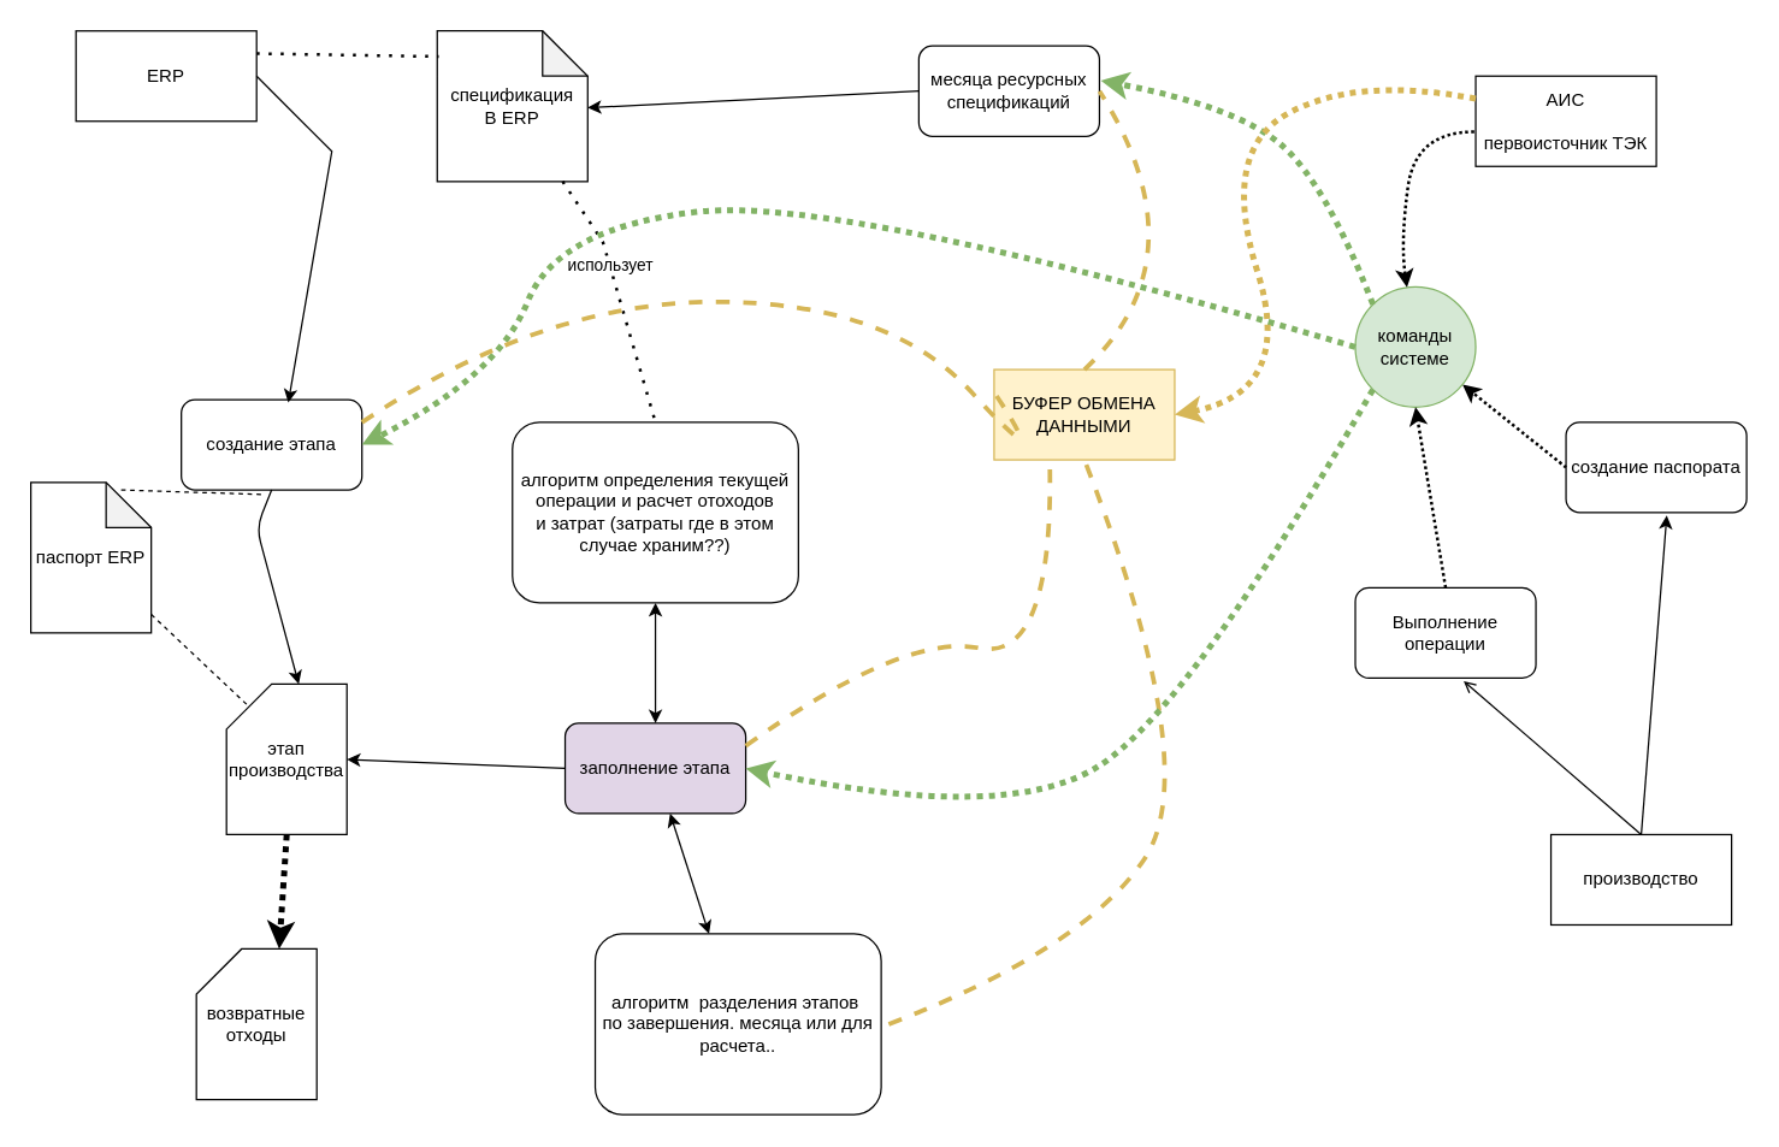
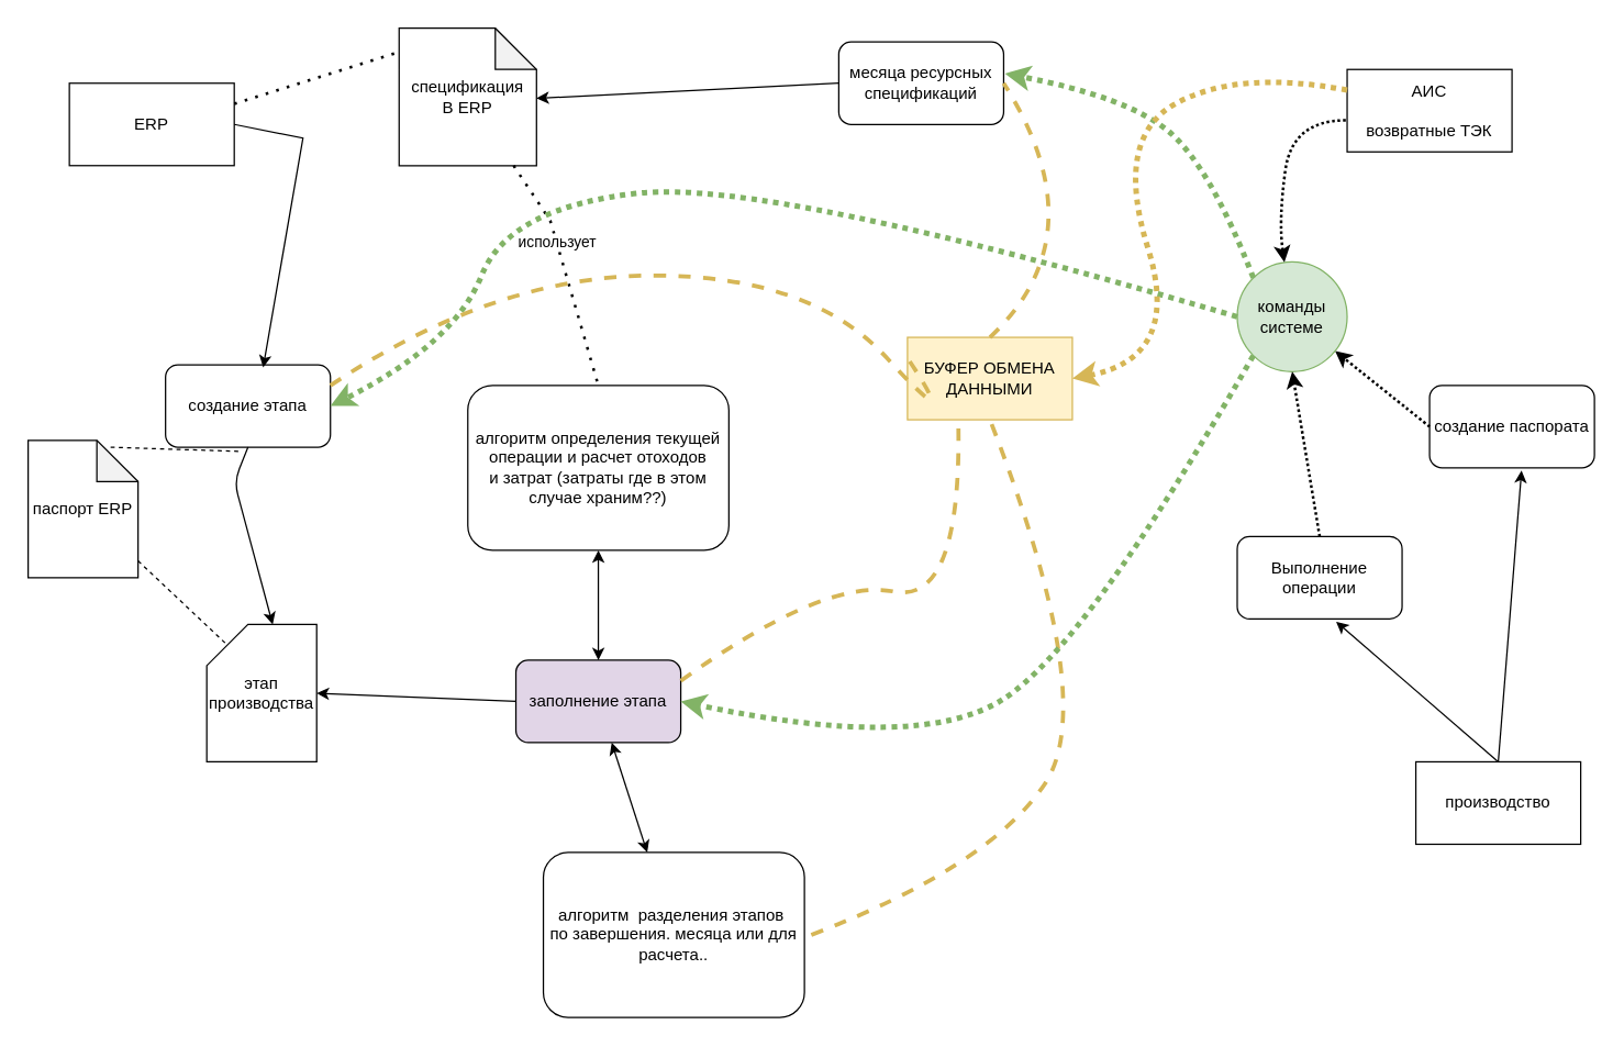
  <mxCell id="0" />
  <mxCell id="1" parent="0" />
- <mxCell id="2" value="АИС&lt;br&gt;&lt;br&gt;первоисточник ТЭК" style="rounded=0;whiteSpace=wrap;html=1;" vertex="1" parent="1"><mxGeometry x="980" y="50" width="120" height="60" as="geometry" /></mxCell>
- <mxCell id="3" value="ERP" style="rounded=0;whiteSpace=wrap;html=1;" vertex="1" parent="1"><mxGeometry x="50" y="20" width="120" height="60" as="geometry" /></mxCell>
+ <mxCell id="2" value="АИС&lt;br&gt;&lt;br&gt;возвратные ТЭК" style="rounded=0;whiteSpace=wrap;html=1;" vertex="1" parent="1"><mxGeometry x="980" y="50" width="120" height="60" as="geometry" /></mxCell>
+ <mxCell id="3" value="ERP" style="rounded=0;whiteSpace=wrap;html=1;" vertex="1" parent="1"><mxGeometry x="50" y="60" width="120" height="60" as="geometry" /></mxCell>
  <mxCell id="4" value="спецификация&lt;br&gt;В ERP" style="shape=note;whiteSpace=wrap;html=1;backgroundOutline=1;darkOpacity=0.05;" vertex="1" parent="1"><mxGeometry x="290" y="20" width="100" height="100" as="geometry" /></mxCell>
  <mxCell id="5" value="производство" style="rounded=0;whiteSpace=wrap;html=1;" vertex="1" parent="1"><mxGeometry x="1030" y="554" width="120" height="60" as="geometry" /></mxCell>
  <mxCell id="6" value="заполнение этапа" style="rounded=1;whiteSpace=wrap;html=1;fillColor=#e1d5e7;" vertex="1" parent="1"><mxGeometry x="375" y="480" width="120" height="60" as="geometry" /></mxCell>
  <mxCell id="7" value="" style="endArrow=none;dashed=1;html=1;dashPattern=1 3;strokeWidth=2;rounded=0;entryX=0.5;entryY=0;entryDx=0;entryDy=0;" edge="1" parent="1" source="4" target="20"><mxGeometry width="50" height="50" relative="1" as="geometry"><mxPoint x="240" y="440" as="sourcePoint" /><mxPoint x="510" y="250" as="targetPoint" /><Array as="points"><mxPoint x="400" y="160" /></Array></mxGeometry></mxCell>
  <mxCell id="8" value="использует" style="edgeLabel;html=1;align=center;verticalAlign=middle;resizable=0;points=[];" vertex="1" connectable="0" parent="7"><mxGeometry x="-0.258" relative="1" as="geometry"><mxPoint as="offset" /></mxGeometry></mxCell>
  <mxCell id="9" value="этап производства" style="shape=card;whiteSpace=wrap;html=1;" vertex="1" parent="1"><mxGeometry x="150" y="454" width="80" height="100" as="geometry" /></mxCell>
  <mxCell id="10" value="" style="endArrow=classic;html=1;rounded=0;exitX=0;exitY=0.5;exitDx=0;exitDy=0;entryX=1;entryY=0.5;entryDx=0;entryDy=0;entryPerimeter=0;" edge="1" parent="1" source="6" target="9"><mxGeometry width="50" height="50" relative="1" as="geometry"><mxPoint x="310" y="584" as="sourcePoint" /><mxPoint x="360" y="534" as="targetPoint" /></mxGeometry></mxCell>
  <mxCell id="11" value="месяца ресурсных спецификаций" style="rounded=1;whiteSpace=wrap;html=1;" vertex="1" parent="1"><mxGeometry x="610" y="30" width="120" height="60" as="geometry" /></mxCell>
  <mxCell id="12" value="" style="endArrow=classic;html=1;rounded=0;exitX=0;exitY=0.5;exitDx=0;exitDy=0;entryX=1;entryY=0.51;entryDx=0;entryDy=0;entryPerimeter=0;" edge="1" parent="1" source="11" target="4"><mxGeometry width="50" height="50" relative="1" as="geometry"><mxPoint x="510" y="110" as="sourcePoint" /><mxPoint x="560" y="60" as="targetPoint" /></mxGeometry></mxCell>
  <mxCell id="13" value="создание этапа" style="rounded=1;whiteSpace=wrap;html=1;" vertex="1" parent="1"><mxGeometry x="120" y="265" width="120" height="60" as="geometry" /></mxCell>
  <mxCell id="14" value="" style="endArrow=classic;html=1;rounded=0;exitX=1;exitY=0.5;exitDx=0;exitDy=0;entryX=0.592;entryY=0.033;entryDx=0;entryDy=0;entryPerimeter=0;" edge="1" parent="1" source="3" target="13"><mxGeometry width="50" height="50" relative="1" as="geometry"><mxPoint x="240" y="140" as="sourcePoint" /><mxPoint x="290" y="90" as="targetPoint" /><Array as="points"><mxPoint x="220" y="100" /></Array></mxGeometry></mxCell>
  <mxCell id="15" value="" style="endArrow=none;dashed=1;html=1;dashPattern=1 3;strokeWidth=2;rounded=0;exitX=1;exitY=0.25;exitDx=0;exitDy=0;entryX=0.01;entryY=0.17;entryDx=0;entryDy=0;entryPerimeter=0;" edge="1" parent="1" source="3" target="4"><mxGeometry width="50" height="50" relative="1" as="geometry"><mxPoint x="250" y="110" as="sourcePoint" /><mxPoint x="300" y="60" as="targetPoint" /></mxGeometry></mxCell>
  <mxCell id="16" value="" style="endArrow=classic;html=1;rounded=1;exitX=0.5;exitY=1;exitDx=0;exitDy=0;entryX=0.6;entryY=0;entryDx=0;entryDy=0;entryPerimeter=0;" edge="1" parent="1" source="13" target="9"><mxGeometry width="50" height="50" relative="1" as="geometry"><mxPoint x="280" y="340" as="sourcePoint" /><mxPoint x="330" y="290" as="targetPoint" /><Array as="points"><mxPoint x="170" y="350" /></Array></mxGeometry></mxCell>
  <mxCell id="17" value="паспорт ERP" style="shape=note;whiteSpace=wrap;html=1;backgroundOutline=1;darkOpacity=0.05;" vertex="1" parent="1"><mxGeometry x="20" y="320" width="80" height="100" as="geometry" /></mxCell>
  <mxCell id="18" value="" style="endArrow=none;dashed=1;html=1;rounded=0;entryX=0.45;entryY=1.05;entryDx=0;entryDy=0;entryPerimeter=0;exitX=0.75;exitY=0.05;exitDx=0;exitDy=0;exitPerimeter=0;" edge="1" parent="1" source="17" target="13"><mxGeometry width="50" height="50" relative="1" as="geometry"><mxPoint x="60" y="250" as="sourcePoint" /><mxPoint x="110" y="200" as="targetPoint" /></mxGeometry></mxCell>
  <mxCell id="19" value="" style="endArrow=none;dashed=1;html=1;rounded=0;entryX=0;entryY=0;entryDx=15;entryDy=15;entryPerimeter=0;" edge="1" parent="1" source="17" target="9"><mxGeometry width="50" height="50" relative="1" as="geometry"><mxPoint x="120" y="524" as="sourcePoint" /><mxPoint x="170" y="474" as="targetPoint" /></mxGeometry></mxCell>
  <mxCell id="20" value="алгоритм определения текущей&lt;br&gt;операции и расчет отоходов&lt;br&gt;и затрат (затраты где в этом случае храним??)" style="rounded=1;whiteSpace=wrap;html=1;" vertex="1" parent="1"><mxGeometry x="340" y="280" width="190" height="120" as="geometry" /></mxCell>
  <mxCell id="21" value="создание паспората" style="rounded=1;whiteSpace=wrap;html=1;" vertex="1" parent="1"><mxGeometry x="1040" y="280" width="120" height="60" as="geometry" /></mxCell>
  <mxCell id="22" value="" style="endArrow=classic;html=1;rounded=0;exitX=0.5;exitY=0;exitDx=0;exitDy=0;entryX=0.558;entryY=1.033;entryDx=0;entryDy=0;entryPerimeter=0;" edge="1" parent="1" source="5" target="21"><mxGeometry width="50" height="50" relative="1" as="geometry"><mxPoint x="930" y="474" as="sourcePoint" /><mxPoint x="868.04" y="418.02" as="targetPoint" /></mxGeometry></mxCell>
  <mxCell id="23" value="" style="endArrow=classic;html=1;exitX=0;exitY=0.5;exitDx=0;exitDy=0;curved=1;dashed=1;dashPattern=1 1;strokeWidth=2;" edge="1" parent="1" source="21" target="24"><mxGeometry width="50" height="50" relative="1" as="geometry"><mxPoint x="670" y="280" as="sourcePoint" /><mxPoint x="300" y="140" as="targetPoint" /></mxGeometry></mxCell>
  <mxCell id="24" value="команды системе" style="ellipse;whiteSpace=wrap;html=1;aspect=fixed;fillColor=#d5e8d4;strokeColor=#82b366;" vertex="1" parent="1"><mxGeometry x="900" y="190" width="80" height="80" as="geometry" /></mxCell>
  <mxCell id="25" value="" style="curved=1;endArrow=classic;html=1;rounded=0;exitX=0;exitY=0.5;exitDx=0;exitDy=0;entryX=1;entryY=0.5;entryDx=0;entryDy=0;dashed=1;dashPattern=1 1;fillColor=#d5e8d4;strokeColor=#82b366;strokeWidth=4;" edge="1" parent="1" source="24" target="13"><mxGeometry width="50" height="50" relative="1" as="geometry"><mxPoint x="540" y="350" as="sourcePoint" /><mxPoint x="590" y="300" as="targetPoint" /><Array as="points"><mxPoint x="560" y="130" /><mxPoint x="370" y="150" /><mxPoint x="330" y="250" /></Array></mxGeometry></mxCell>
  <mxCell id="26" value="" style="endArrow=classic;startArrow=classic;html=1;rounded=0;entryX=0.5;entryY=1;entryDx=0;entryDy=0;exitX=0.5;exitY=0;exitDx=0;exitDy=0;" edge="1" parent="1" source="6" target="20"><mxGeometry width="50" height="50" relative="1" as="geometry"><mxPoint x="490" y="510" as="sourcePoint" /><mxPoint x="540" y="460" as="targetPoint" /></mxGeometry></mxCell>
  <mxCell id="27" value="алгоритм&amp;nbsp; разделения этапов&amp;nbsp;&lt;br&gt;по завершения. месяца или для расчета.." style="rounded=1;whiteSpace=wrap;html=1;" vertex="1" parent="1"><mxGeometry x="395" y="620" width="190" height="120" as="geometry" /></mxCell>
  <mxCell id="28" value="" style="endArrow=classic;startArrow=classic;html=1;rounded=0;" edge="1" parent="1" source="27" target="6"><mxGeometry width="50" height="50" relative="1" as="geometry"><mxPoint x="450" y="620" as="sourcePoint" /><mxPoint x="500" y="570" as="targetPoint" /></mxGeometry></mxCell>
  <mxCell id="29" value="БУФЕР ОБМЕНА ДАННЫМИ" style="rounded=0;whiteSpace=wrap;html=1;fillColor=#fff2cc;strokeColor=#d6b656;" vertex="1" parent="1"><mxGeometry x="660" y="245" width="120" height="60" as="geometry" /></mxCell>
  <mxCell id="30" value="" style="curved=1;endArrow=classic;html=1;rounded=0;dashed=1;dashPattern=1 1;exitX=-0.008;exitY=0.617;exitDx=0;exitDy=0;exitPerimeter=0;strokeWidth=2;" edge="1" parent="1" source="2" target="24"><mxGeometry width="50" height="50" relative="1" as="geometry"><mxPoint x="950.04" y="250" as="sourcePoint" /><mxPoint x="880" y="30.02" as="targetPoint" /><Array as="points"><mxPoint x="940" y="87" /><mxPoint x="930" y="160" /></Array></mxGeometry></mxCell>
  <mxCell id="31" value="" style="endArrow=none;dashed=1;html=1;entryX=1;entryY=0.5;entryDx=0;entryDy=0;exitX=0.5;exitY=0;exitDx=0;exitDy=0;curved=1;fillColor=#fff2cc;strokeColor=#d6b656;strokeWidth=3;" edge="1" parent="1" source="29" target="11"><mxGeometry width="50" height="50" relative="1" as="geometry"><mxPoint x="770" y="170" as="sourcePoint" /><mxPoint x="820" y="120" as="targetPoint" /><Array as="points"><mxPoint x="800" y="170" /></Array></mxGeometry></mxCell>
  <mxCell id="32" value="" style="endArrow=none;dashed=1;html=1;entryX=0.5;entryY=1;entryDx=0;entryDy=0;curved=1;fillColor=#fff2cc;strokeColor=#d6b656;strokeWidth=3;" edge="1" parent="1" target="29"><mxGeometry width="50" height="50" relative="1" as="geometry"><mxPoint x="590" y="680" as="sourcePoint" /><mxPoint x="740" y="464" as="targetPoint" /><Array as="points"><mxPoint x="720" y="630" /><mxPoint x="800" y="510" /></Array></mxGeometry></mxCell>
  <mxCell id="33" value="" style="endArrow=none;dashed=1;html=1;entryX=0;entryY=0.25;entryDx=0;entryDy=0;exitX=1;exitY=0.25;exitDx=0;exitDy=0;curved=1;fillColor=#fff2cc;strokeColor=#d6b656;strokeWidth=3;" edge="1" parent="1" source="13" target="29"><mxGeometry width="50" height="50" relative="1" as="geometry"><mxPoint x="405" y="250" as="sourcePoint" /><mxPoint x="620" y="150" as="targetPoint" /><Array as="points"><mxPoint x="360" y="200" /><mxPoint x="590" y="200" /><mxPoint x="700" y="320" /></Array></mxGeometry></mxCell>
  <mxCell id="34" value="" style="curved=1;endArrow=classic;html=1;rounded=0;dashed=1;dashPattern=1 1;exitX=0;exitY=0;exitDx=0;exitDy=0;entryX=1.008;entryY=0.383;entryDx=0;entryDy=0;entryPerimeter=0;fillColor=#d5e8d4;strokeColor=#82b366;strokeWidth=4;" edge="1" parent="1" source="24" target="11"><mxGeometry width="50" height="50" relative="1" as="geometry"><mxPoint x="919.04" y="40.02" as="sourcePoint" /><mxPoint x="851.716" y="154.716" as="targetPoint" /><Array as="points"><mxPoint x="880" y="120" /><mxPoint x="820" y="70" /></Array></mxGeometry></mxCell>
  <mxCell id="35" value="" style="curved=1;endArrow=classic;html=1;rounded=0;dashed=1;dashPattern=1 1;exitX=0;exitY=1;exitDx=0;exitDy=0;entryX=1;entryY=0.5;entryDx=0;entryDy=0;fillColor=#d5e8d4;strokeColor=#82b366;strokeWidth=4;" edge="1" parent="1" source="24" target="6"><mxGeometry width="50" height="50" relative="1" as="geometry"><mxPoint x="760.756" y="678.736" as="sourcePoint" /><mxPoint x="600" y="540" as="targetPoint" /><Array as="points"><mxPoint x="790" y="470" /><mxPoint x="669.04" y="547.02" /></Array></mxGeometry></mxCell>
  <mxCell id="36" value="Выполнение операции" style="rounded=1;whiteSpace=wrap;html=1;" vertex="1" parent="1"><mxGeometry x="900" y="390" width="120" height="60" as="geometry" /></mxCell>
- <mxCell id="37" value="" style="endArrow=open;html=1;strokeWidth=1;curved=1;entryX=0.6;entryY=1.033;entryDx=0;entryDy=0;entryPerimeter=0;exitX=0.5;exitY=0;exitDx=0;exitDy=0;" edge="1" parent="1" source="5" target="36"><mxGeometry width="50" height="50" relative="1" as="geometry"><mxPoint x="930" y="570" as="sourcePoint" /><mxPoint x="980" y="520" as="targetPoint" /></mxGeometry></mxCell>
+ <mxCell id="37" value="" style="endArrow=classic;html=1;strokeWidth=1;curved=1;entryX=0.6;entryY=1.033;entryDx=0;entryDy=0;entryPerimeter=0;exitX=0.5;exitY=0;exitDx=0;exitDy=0;" edge="1" parent="1" source="5" target="36"><mxGeometry width="50" height="50" relative="1" as="geometry"><mxPoint x="930" y="570" as="sourcePoint" /><mxPoint x="980" y="520" as="targetPoint" /></mxGeometry></mxCell>
  <mxCell id="38" value="" style="endArrow=classic;html=1;strokeWidth=2;curved=1;exitX=0.5;exitY=0;exitDx=0;exitDy=0;entryX=0.5;entryY=1;entryDx=0;entryDy=0;dashed=1;dashPattern=1 1;" edge="1" parent="1" source="36" target="24"><mxGeometry width="50" height="50" relative="1" as="geometry"><mxPoint x="910" y="370" as="sourcePoint" /><mxPoint x="960" y="320" as="targetPoint" /></mxGeometry></mxCell>
  <mxCell id="39" value="" style="endArrow=classic;html=1;dashed=1;dashPattern=1 1;strokeWidth=4;curved=1;exitX=0;exitY=0.25;exitDx=0;exitDy=0;entryX=1;entryY=0.5;entryDx=0;entryDy=0;fillColor=#fff2cc;strokeColor=#d6b656;" edge="1" parent="1" source="2" target="29"><mxGeometry width="50" height="50" relative="1" as="geometry"><mxPoint x="570" y="440" as="sourcePoint" /><mxPoint x="620" y="390" as="targetPoint" /><Array as="points"><mxPoint x="900" y="50" /><mxPoint x="810" y="100" /><mxPoint x="860" y="260" /></Array></mxGeometry></mxCell>
  <mxCell id="40" value="" style="endArrow=none;dashed=1;html=1;entryX=0.308;entryY=0.983;entryDx=0;entryDy=0;curved=1;fillColor=#fff2cc;strokeColor=#d6b656;strokeWidth=3;exitX=1;exitY=0.25;exitDx=0;exitDy=0;entryPerimeter=0;" edge="1" parent="1" source="6" target="29"><mxGeometry width="50" height="50" relative="1" as="geometry"><mxPoint x="600" y="690" as="sourcePoint" /><mxPoint x="750" y="330" as="targetPoint" /><Array as="points"><mxPoint x="600" y="420" /><mxPoint x="700" y="440" /></Array></mxGeometry></mxCell>
- <mxCell id="41" value="возвратные отходы" style="shape=card;whiteSpace=wrap;html=1;" vertex="1" parent="1"><mxGeometry x="130" y="630" width="80" height="100" as="geometry" /></mxCell>
- <mxCell id="42" value="" style="endArrow=classic;html=1;dashed=1;dashPattern=1 1;strokeWidth=4;curved=1;exitX=0.5;exitY=1;exitDx=0;exitDy=0;exitPerimeter=0;entryX=0;entryY=0;entryDx=55;entryDy=0;entryPerimeter=0;" edge="1" parent="1" source="9" target="41"><mxGeometry width="50" height="50" relative="1" as="geometry"><mxPoint x="250" y="610" as="sourcePoint" /><mxPoint x="300" y="560" as="targetPoint" /></mxGeometry></mxCell>
